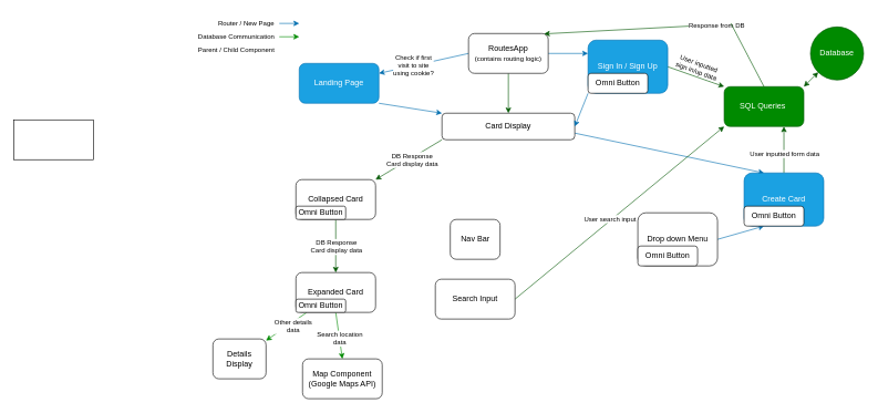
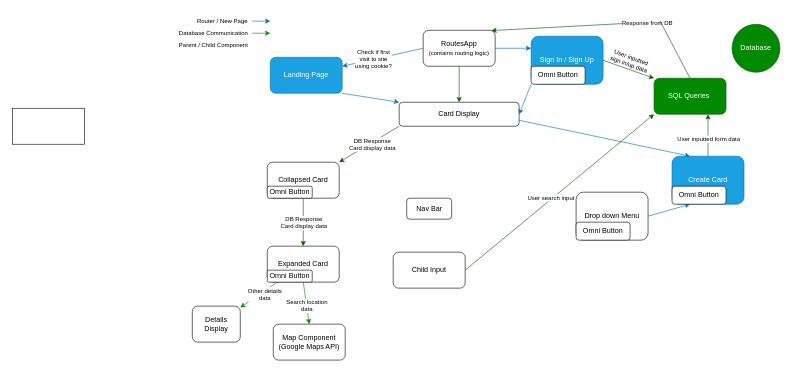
  <mxCell id="0" />
  <mxCell id="1" parent="0" />
  <mxCell id="2" style="edgeStyle=none;html=1;exitX=0;exitY=1;exitDx=0;exitDy=0;entryX=1;entryY=0;entryDx=0;entryDy=0;fillColor=#008a00;strokeColor=#005700;" parent="1" source="6" target="8" edge="1"><mxGeometry relative="1" as="geometry" /></mxCell>
  <mxCell id="3" value="DB Response&lt;br&gt;Card display data" style="edgeLabel;html=1;align=center;verticalAlign=middle;resizable=0;points=[];fontSize=10;" parent="2" vertex="1" connectable="0"><mxGeometry x="0.357" y="-1" relative="1" as="geometry"><mxPoint x="23" y="-10" as="offset" /></mxGeometry></mxCell>
  <mxCell id="4" style="edgeStyle=none;html=1;exitX=0.25;exitY=1;exitDx=0;exitDy=0;entryX=0.5;entryY=0;entryDx=0;entryDy=0;fillColor=#008a00;strokeColor=#FFFFFF;" parent="1" source="6" target="16" edge="1"><mxGeometry relative="1" as="geometry" /></mxCell>
  <mxCell id="5" style="edgeStyle=none;html=1;exitX=1;exitY=0.75;exitDx=0;exitDy=0;entryX=0.25;entryY=0;entryDx=0;entryDy=0;fillColor=#1ba1e2;strokeColor=#006EAF;" parent="1" source="6" target="19" edge="1"><mxGeometry relative="1" as="geometry"><mxPoint x="1205" y="200.143" as="targetPoint" /></mxGeometry></mxCell>
  <mxCell id="6" value="Card Display" style="rounded=1;whiteSpace=wrap;html=1;" parent="1" vertex="1"><mxGeometry x="665" y="170" width="200" height="40" as="geometry" /></mxCell>
  <mxCell id="7" style="edgeStyle=none;html=1;exitX=0.5;exitY=1;exitDx=0;exitDy=0;entryX=0.5;entryY=0;entryDx=0;entryDy=0;fillColor=#008a00;strokeColor=#005700;" parent="1" source="8" target="13" edge="1"><mxGeometry relative="1" as="geometry" /></mxCell>
  <mxCell id="8" value="Collapsed Card" style="rounded=1;whiteSpace=wrap;html=1;" parent="1" vertex="1"><mxGeometry x="445" y="270" width="120" height="60" as="geometry" /></mxCell>
  <mxCell id="9" style="edgeStyle=none;html=1;strokeColor=#008A00;fontSize=10;fillColor=#008A00;" parent="1" source="13" target="46" edge="1"><mxGeometry relative="1" as="geometry" /></mxCell>
  <mxCell id="10" value="Other details &lt;br&gt;data" style="edgeLabel;html=1;align=center;verticalAlign=middle;resizable=0;points=[];fontSize=10;" parent="9" vertex="1" connectable="0"><mxGeometry x="0.282" relative="1" as="geometry"><mxPoint x="19" y="-8" as="offset" /></mxGeometry></mxCell>
  <mxCell id="11" style="edgeStyle=none;html=1;exitX=0.5;exitY=1;exitDx=0;exitDy=0;entryX=0.5;entryY=0;entryDx=0;entryDy=0;strokeColor=#008A00;fontSize=10;fillColor=#008A00;" parent="1" source="13" target="38" edge="1"><mxGeometry relative="1" as="geometry" /></mxCell>
  <mxCell id="12" value="Search location &lt;br&gt;data" style="edgeLabel;html=1;align=center;verticalAlign=middle;resizable=0;points=[];fontSize=10;" parent="11" vertex="1" connectable="0"><mxGeometry x="0.194" y="1" relative="1" as="geometry"><mxPoint x="-1" y="-3" as="offset" /></mxGeometry></mxCell>
  <mxCell id="13" value="Expanded Card" style="rounded=1;whiteSpace=wrap;html=1;" parent="1" vertex="1"><mxGeometry x="445" y="410" width="120" height="60" as="geometry" /></mxCell>
  <mxCell id="14" style="edgeStyle=none;html=1;exitX=0.5;exitY=1;exitDx=0;exitDy=0;entryX=0.5;entryY=0;entryDx=0;entryDy=0;fillColor=#f5f5f5;strokeColor=#FFFFFF;" parent="1" source="16" target="33" edge="1"><mxGeometry relative="1" as="geometry" /></mxCell>
  <mxCell id="15" style="edgeStyle=none;html=1;exitX=1;exitY=0.5;exitDx=0;exitDy=0;strokeColor=#FFFFFF;fontSize=10;fillColor=#008A00;" parent="1" source="16" target="30" edge="1"><mxGeometry relative="1" as="geometry" /></mxCell>
- <mxCell id="16" value="Nav Bar" style="rounded=1;whiteSpace=wrap;html=1;" parent="1" vertex="1"><mxGeometry x="677.5" y="330" width="75" height="60" as="geometry" /></mxCell>
+ <mxCell id="16" value="Nav Bar" style="rounded=1;whiteSpace=wrap;html=1;" parent="1" vertex="1"><mxGeometry x="677.5" y="330" width="75" height="35" as="geometry" /></mxCell>
  <mxCell id="17" style="edgeStyle=none;html=1;exitX=0.5;exitY=0;exitDx=0;exitDy=0;fillColor=#008a00;strokeColor=#005700;entryX=0.75;entryY=1;entryDx=0;entryDy=0;" parent="1" source="19" target="37" edge="1"><mxGeometry relative="1" as="geometry" /></mxCell>
  <mxCell id="18" value="User inputted form data" style="edgeLabel;html=1;align=center;verticalAlign=middle;resizable=0;points=[];fontSize=10;" parent="17" vertex="1" connectable="0"><mxGeometry x="-0.46" y="-1" relative="1" as="geometry"><mxPoint x="-1" y="-11" as="offset" /></mxGeometry></mxCell>
  <mxCell id="19" value="Create Card" style="rounded=1;whiteSpace=wrap;html=1;fillColor=#1ba1e2;fontColor=#ffffff;strokeColor=#006EAF;" parent="1" vertex="1"><mxGeometry x="1120" y="260" width="120" height="80" as="geometry" /></mxCell>
  <mxCell id="20" style="edgeStyle=none;html=1;exitX=0;exitY=1;exitDx=0;exitDy=0;entryX=1;entryY=0.5;entryDx=0;entryDy=0;fillColor=#1ba1e2;strokeColor=#006EAF;" parent="1" source="23" target="6" edge="1"><mxGeometry relative="1" as="geometry" /></mxCell>
  <mxCell id="21" style="edgeStyle=none;html=1;exitX=1;exitY=0.5;exitDx=0;exitDy=0;fillColor=#008a00;strokeColor=#005700;entryX=0;entryY=0;entryDx=0;entryDy=0;" parent="1" source="23" target="37" edge="1"><mxGeometry relative="1" as="geometry"><mxPoint x="1120" y="100" as="targetPoint" /></mxGeometry></mxCell>
  <mxCell id="22" value="User inputted &lt;br&gt;sign in/up data" style="edgeLabel;html=1;align=center;verticalAlign=middle;resizable=0;points=[];fontSize=10;rotation=20;" parent="21" vertex="1" connectable="0"><mxGeometry x="-0.395" y="2" relative="1" as="geometry"><mxPoint x="19" y="-7" as="offset" /></mxGeometry></mxCell>
  <mxCell id="23" value="Sign In / Sign Up" style="rounded=1;whiteSpace=wrap;html=1;fillColor=#1ba1e2;fontColor=#ffffff;strokeColor=#006EAF;" parent="1" vertex="1"><mxGeometry x="885" y="60" width="120" height="80" as="geometry" /></mxCell>
  <mxCell id="24" style="edgeStyle=none;html=1;exitX=1;exitY=0.5;exitDx=0;exitDy=0;entryX=0;entryY=0.25;entryDx=0;entryDy=0;fillColor=#1ba1e2;strokeColor=#006EAF;" parent="1" source="28" target="23" edge="1"><mxGeometry relative="1" as="geometry" /></mxCell>
  <mxCell id="25" style="edgeStyle=none;html=1;exitX=0.5;exitY=1;exitDx=0;exitDy=0;entryX=0.5;entryY=0;entryDx=0;entryDy=0;fillColor=#008a00;strokeColor=#005700;" parent="1" source="28" target="6" edge="1"><mxGeometry relative="1" as="geometry" /></mxCell>
  <mxCell id="26" style="edgeStyle=none;html=1;exitX=0;exitY=0.5;exitDx=0;exitDy=0;fillColor=#1ba1e2;strokeColor=#006EAF;entryX=1;entryY=0.25;entryDx=0;entryDy=0;" parent="1" source="28" target="35" edge="1"><mxGeometry relative="1" as="geometry"><mxPoint x="660" y="100" as="targetPoint" /></mxGeometry></mxCell>
  <mxCell id="27" value="Check if first &lt;br&gt;visit to site &lt;br&gt;using cookie?" style="edgeLabel;html=1;align=center;verticalAlign=middle;resizable=0;points=[];fontSize=10;" parent="26" vertex="1" connectable="0"><mxGeometry x="0.23" y="-1" relative="1" as="geometry"><mxPoint as="offset" /></mxGeometry></mxCell>
  <mxCell id="28" value="RoutesApp&lt;br&gt;&lt;font style=&quot;font-size: 10px;&quot;&gt;(contains routing logic)&lt;/font&gt;" style="rounded=1;whiteSpace=wrap;html=1;" parent="1" vertex="1"><mxGeometry x="705" y="50" width="120" height="60" as="geometry" /></mxCell>
  <mxCell id="29" style="edgeStyle=none;html=1;exitX=1;exitY=0.5;exitDx=0;exitDy=0;entryX=0.25;entryY=1;entryDx=0;entryDy=0;strokeColor=#006EAF;fontSize=10;fillColor=#008A00;" parent="1" source="30" target="19" edge="1"><mxGeometry relative="1" as="geometry" /></mxCell>
  <mxCell id="30" value="Drop down Menu" style="rounded=1;whiteSpace=wrap;html=1;" parent="1" vertex="1"><mxGeometry x="960" y="320" width="120" height="80" as="geometry" /></mxCell>
  <mxCell id="31" style="edgeStyle=none;html=1;fillColor=#008a00;strokeColor=#005700;exitX=1;exitY=0.5;exitDx=0;exitDy=0;entryX=0;entryY=1;entryDx=0;entryDy=0;" parent="1" source="33" target="37" edge="1"><mxGeometry relative="1" as="geometry"><mxPoint x="1150" y="360" as="targetPoint" /><mxPoint x="774.998" y="520" as="sourcePoint" /></mxGeometry></mxCell>
  <mxCell id="32" value="User search input" style="edgeLabel;html=1;align=center;verticalAlign=middle;resizable=0;points=[];fontSize=10;" parent="31" vertex="1" connectable="0"><mxGeometry x="-0.083" y="3" relative="1" as="geometry"><mxPoint as="offset" /></mxGeometry></mxCell>
- <mxCell id="33" value="Search Input" style="rounded=1;whiteSpace=wrap;html=1;" parent="1" vertex="1"><mxGeometry x="654.998" y="420" width="120" height="60" as="geometry" /></mxCell>
+ <mxCell id="33" value="Child Input" style="rounded=1;whiteSpace=wrap;html=1;" parent="1" vertex="1"><mxGeometry x="654.998" y="420" width="120" height="60" as="geometry" /></mxCell>
  <mxCell id="34" style="edgeStyle=none;html=1;exitX=1;exitY=1;exitDx=0;exitDy=0;entryX=0;entryY=0;entryDx=0;entryDy=0;fillColor=#1ba1e2;strokeColor=#006EAF;" parent="1" source="35" target="6" edge="1"><mxGeometry relative="1" as="geometry" /></mxCell>
  <mxCell id="35" value="Landing Page" style="rounded=1;whiteSpace=wrap;html=1;fillColor=#1ba1e2;fontColor=#ffffff;strokeColor=#006EAF;" parent="1" vertex="1"><mxGeometry x="450" y="95" width="120" height="60" as="geometry" /></mxCell>
  <mxCell id="36" value="Database" style="ellipse;whiteSpace=wrap;html=1;aspect=fixed;fillColor=#008a00;fontColor=#ffffff;strokeColor=#005700;" parent="1" vertex="1"><mxGeometry x="1220" y="40" width="80" height="80" as="geometry" /></mxCell>
  <mxCell id="37" value="SQL Queries&amp;nbsp;" style="rounded=1;whiteSpace=wrap;html=1;fillColor=#008a00;fontColor=#ffffff;strokeColor=#005700;" parent="1" vertex="1"><mxGeometry x="1090" y="130" width="120" height="60" as="geometry" /></mxCell>
  <mxCell id="38" value="Map Component (Google Maps API)" style="rounded=1;whiteSpace=wrap;html=1;" parent="1" vertex="1"><mxGeometry x="455" y="540" width="120" height="60" as="geometry" /></mxCell>
  <mxCell id="39" value="" style="whiteSpace=wrap;html=1;" parent="1" vertex="1"><mxGeometry x="20" y="180" width="120" height="60" as="geometry" /></mxCell>
  <mxCell id="40" value="" style="edgeStyle=none;orthogonalLoop=1;jettySize=auto;html=1;fillColor=#006EAF;strokeColor=#006EAF;" parent="1" edge="1"><mxGeometry width="100" relative="1" as="geometry"><mxPoint x="420" y="34.76" as="sourcePoint" /><mxPoint x="450" y="34.76" as="targetPoint" /><Array as="points" /></mxGeometry></mxCell>
  <mxCell id="41" value="&lt;font style=&quot;font-size: 10px;&quot;&gt;Router / New Page&lt;/font&gt;" style="text;html=1;align=center;verticalAlign=middle;resizable=0;points=[];autosize=1;strokeColor=none;fillColor=none;" parent="1" vertex="1"><mxGeometry x="315" width="110" height="30" as="geometry" y="20" /></mxCell>
  <mxCell id="42" value="" style="edgeStyle=none;orthogonalLoop=1;jettySize=auto;html=1;fillColor=#008A00;strokeColor=#008A00;" parent="1" edge="1"><mxGeometry width="100" relative="1" as="geometry"><mxPoint x="420" y="54.9" as="sourcePoint" /><mxPoint x="450" y="54.9" as="targetPoint" /><Array as="points" /></mxGeometry></mxCell>
  <mxCell id="43" value="&lt;font style=&quot;font-size: 10px;&quot;&gt;Database Communication&lt;/font&gt;" style="text;html=1;align=center;verticalAlign=middle;resizable=0;points=[];autosize=1;strokeColor=none;fillColor=none;" parent="1" vertex="1"><mxGeometry x="285" y="40" width="140" height="30" as="geometry" /></mxCell>
  <mxCell id="44" value="" style="edgeStyle=none;orthogonalLoop=1;jettySize=auto;html=1;fillColor=#008A00;strokeColor=#FFFFFF;" parent="1" edge="1"><mxGeometry width="100" relative="1" as="geometry"><mxPoint x="420" y="74.9" as="sourcePoint" /><mxPoint x="450" y="74.9" as="targetPoint" /><Array as="points" /></mxGeometry></mxCell>
  <mxCell id="45" value="&lt;span style=&quot;font-size: 10px;&quot;&gt;Parent / Child Component&lt;/span&gt;" style="text;html=1;align=center;verticalAlign=middle;resizable=0;points=[];autosize=1;strokeColor=none;fillColor=none;" parent="1" vertex="1"><mxGeometry x="285" y="60" width="140" height="30" as="geometry" /></mxCell>
  <mxCell id="46" value="Details &lt;br&gt;Display" style="rounded=1;whiteSpace=wrap;html=1;" parent="1" vertex="1"><mxGeometry x="320" y="510" width="80" height="60" as="geometry" /></mxCell>
  <mxCell id="47" value="Omni Button" style="rounded=1;whiteSpace=wrap;html=1;" parent="1" vertex="1"><mxGeometry x="445" y="310" width="75" height="20" as="geometry" /></mxCell>
  <mxCell id="48" value="Omni Button" style="rounded=1;whiteSpace=wrap;html=1;" parent="1" vertex="1"><mxGeometry x="960" y="370" width="90" height="30" as="geometry" /></mxCell>
  <mxCell id="49" value="Omni Button" style="rounded=1;whiteSpace=wrap;html=1;" parent="1" vertex="1"><mxGeometry x="1120" y="310" width="90" height="30" as="geometry" /></mxCell>
  <mxCell id="50" value="Omni Button" style="rounded=1;whiteSpace=wrap;html=1;" parent="1" vertex="1"><mxGeometry x="885" y="110" width="90" height="30" as="geometry" /></mxCell>
  <mxCell id="51" value="Omni Button" style="rounded=1;whiteSpace=wrap;html=1;" parent="1" vertex="1"><mxGeometry x="445" y="450" width="75" height="20" as="geometry" /></mxCell>
  <mxCell id="52" value="" style="group" parent="1" vertex="1" connectable="0"><mxGeometry x="1100" y="34.5" height="1" as="geometry" /></mxCell>
  <mxCell id="53" style="edgeStyle=none;html=1;fillColor=#008a00;strokeColor=#005700;entryX=0.948;entryY=0.009;entryDx=0;entryDy=0;entryPerimeter=0;" parent="52" target="28" edge="1"><mxGeometry relative="1" as="geometry"><mxPoint x="-260.0" y="10.0" as="targetPoint" /><mxPoint y="1" as="sourcePoint" /></mxGeometry></mxCell>
  <mxCell id="54" value="Response from DB&amp;nbsp;" style="edgeLabel;html=1;align=center;verticalAlign=middle;resizable=0;points=[];fontSize=10;" parent="53" vertex="1" connectable="0"><mxGeometry x="0.261" y="2" relative="1" as="geometry"><mxPoint x="157" y="-11" as="offset" /></mxGeometry></mxCell>
  <mxCell id="55" value="" style="endArrow=none;html=1;strokeColor=#005700;fontSize=10;fillColor=#008A00;exitX=0.5;exitY=0;exitDx=0;exitDy=0;" parent="52" source="37" edge="1"><mxGeometry width="50" height="50" relative="1" as="geometry"><mxPoint x="-50" y="50" as="sourcePoint" /><mxPoint as="targetPoint" /></mxGeometry></mxCell>
- <mxCell id="56" value="" style="endArrow=classic;startArrow=classic;html=1;strokeColor=#005700;fontSize=10;fillColor=#008A00;exitX=1;exitY=0;exitDx=0;exitDy=0;entryX=0;entryY=1;entryDx=0;entryDy=0;" parent="1" source="37" target="36" edge="1"><mxGeometry width="50" height="50" relative="1" as="geometry"><mxPoint x="1190" y="160" as="sourcePoint" /><mxPoint x="1240" y="110" as="targetPoint" /></mxGeometry></mxCell>
  <mxCell id="57" value="DB Response&lt;br&gt;Card display data" style="edgeLabel;html=1;align=center;verticalAlign=middle;resizable=0;points=[];fontSize=10;" parent="1" vertex="1" connectable="0"><mxGeometry x="505.001" y="370.003" as="geometry" /></mxCell>
